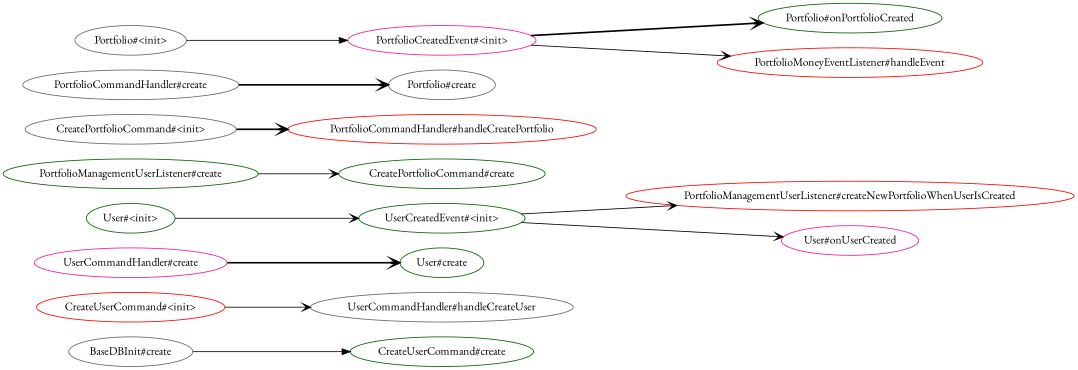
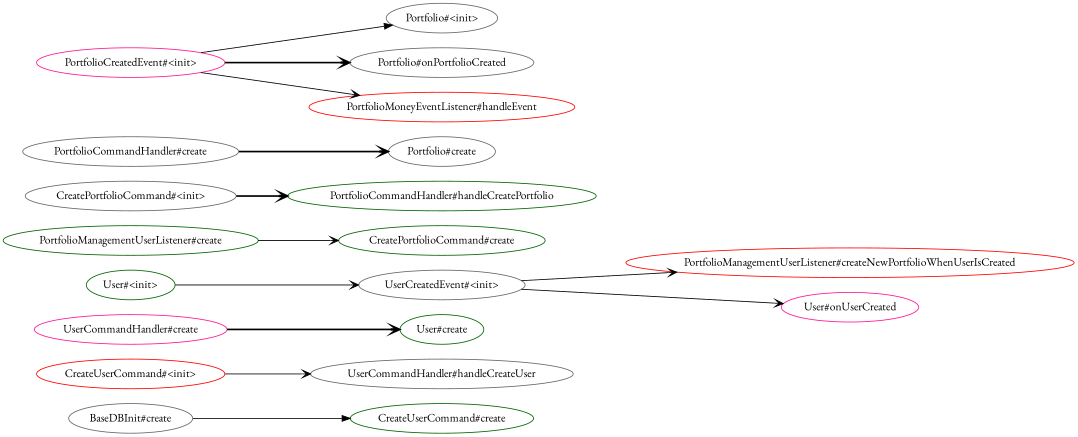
  digraph {
    fontname="EB Garamond"
    rankdir=LR
    node [color=darkgreen fontname="EB Garamond"]
    edge [arrowhead=vee fontname="EB Garamond" style=solid]
    "BaseDBInit#create" [color=gray40]
    "CreateUserCommand#create"
    "CreateUserCommand#<init>" [color=red]
    "UserCommandHandler#handleCreateUser" [color=gray40]
    "UserCommandHandler#create" [color=deeppink]
    "User#create"
    "User#<init>"
-   "UserCreatedEvent#<init>"
+   "UserCreatedEvent#<init>" [color=gray40]
    "PortfolioManagementUserListener#createNewPortfolioWhenUserIsCreated" [color=red]
    "User#onUserCreated" [color=deeppink]
    "PortfolioManagementUserListener#create"
    "CreatePortfolioCommand#create"
    "CreatePortfolioCommand#<init>" [color=gray40]
-   "PortfolioCommandHandler#handleCreatePortfolio" [color=red]
+   "PortfolioCommandHandler#handleCreatePortfolio"
    "PortfolioCommandHandler#create" [color=gray40]
    "Portfolio#create" [color=gray40]
    "Portfolio#<init>" [color=gray40]
    "PortfolioCreatedEvent#<init>" [color=deeppink]
-   "Portfolio#onPortfolioCreated"
+   "Portfolio#onPortfolioCreated" [color=gray40]
    "PortfolioMoneyEventListener#handleEvent" [color=red]
    "BaseDBInit#create" -> "CreateUserCommand#create" [arrowhead=normal]
    "CreateUserCommand#<init>" -> "UserCommandHandler#handleCreateUser"
    "UserCommandHandler#create" -> "User#create" [style=bold]
    "User#<init>" -> "UserCreatedEvent#<init>"
    "UserCreatedEvent#<init>" -> "PortfolioManagementUserListener#createNewPortfolioWhenUserIsCreated"
    "UserCreatedEvent#<init>" -> "User#onUserCreated"
    "PortfolioManagementUserListener#create" -> "CreatePortfolioCommand#create"
    "CreatePortfolioCommand#<init>" -> "PortfolioCommandHandler#handleCreatePortfolio" [style=bold]
    "PortfolioCommandHandler#create" -> "Portfolio#create" [style=bold]
-   "Portfolio#<init>" -> "PortfolioCreatedEvent#<init>" [arrowhead=normal]
+   "PortfolioCreatedEvent#<init>" -> "Portfolio#<init>" [arrowhead=normal]
    "PortfolioCreatedEvent#<init>" -> "Portfolio#onPortfolioCreated" [style=bold]
    "PortfolioCreatedEvent#<init>" -> "PortfolioMoneyEventListener#handleEvent"
  }
